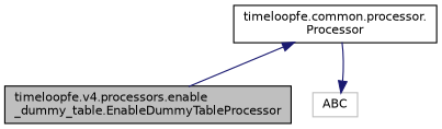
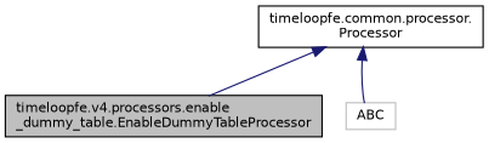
  digraph {
    node [color=black fillcolor=white fontname=Helvetica fontsize=10 shape=record style=filled]
    edge [color=midnightblue dir=back fontname=Helvetica fontsize=10 labelfontname=Helvetica labelfontsize=10 style=solid]
    n1 [fillcolor=grey75 fontcolor=black height=0.2 label="timeloopfe.v4.processors.enable\l_dummy_table.EnableDummyTableProcessor" width=0.4]
    n2 [height=0.2 label="timeloopfe.common.processor.\lProcessor" width=0.4]
    n3 [color=grey75 height=0.2 label=ABC width=0.4]
    n2 -> n1
-   n3 -> n2
+   n2 -> n3
  }
